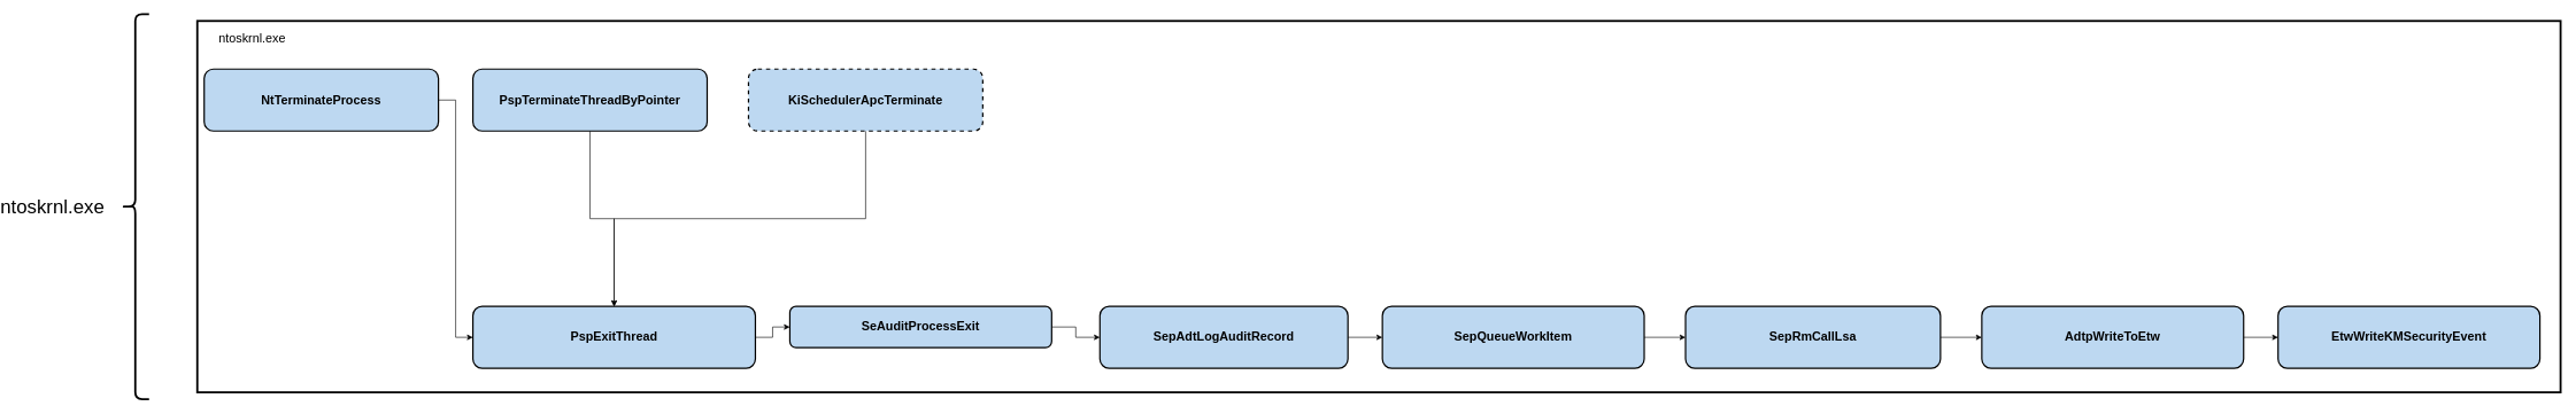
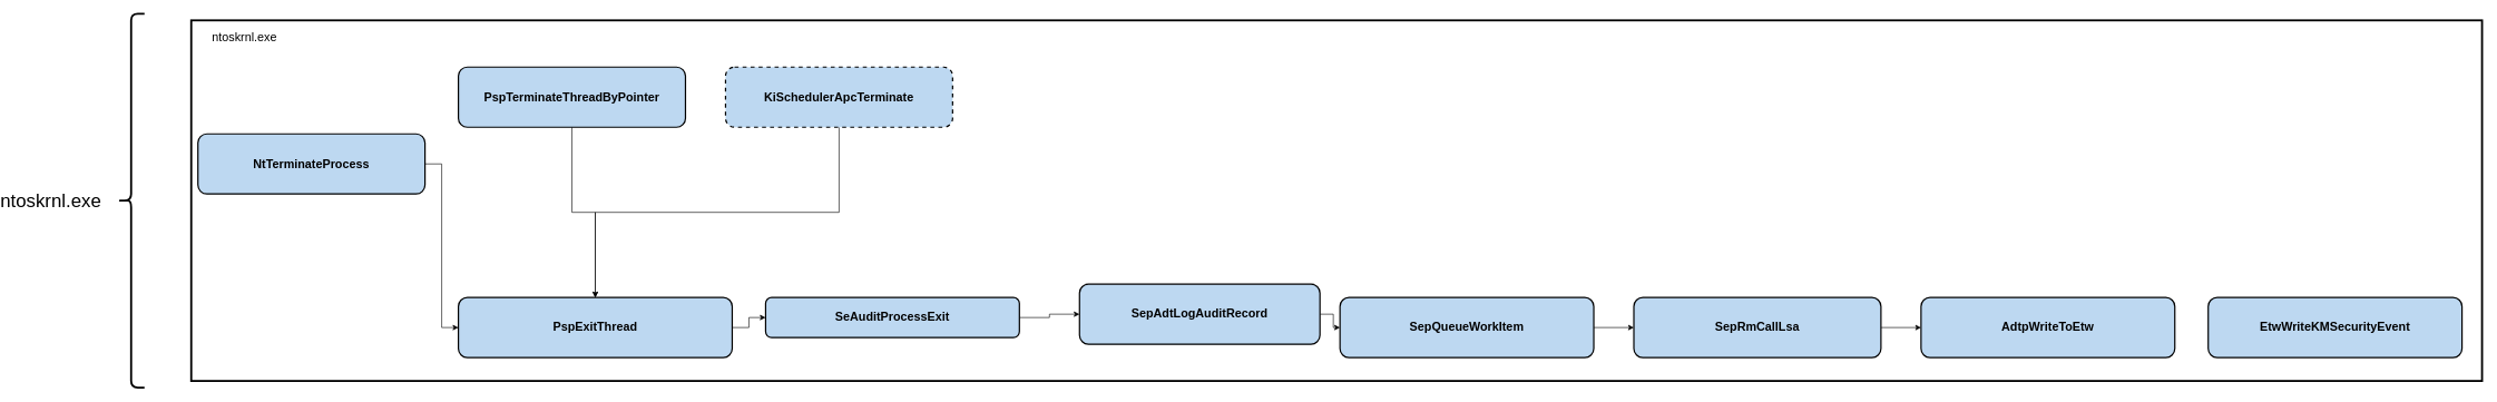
  <mxCell id="0" />
  <mxCell id="1" parent="0" />
  <mxCell id="2" value="&lt;span style=&quot;font-size: 28px;&quot;&gt;ntoskrnl.exe&lt;/span&gt;" style="text;html=1;strokeColor=none;fillColor=none;align=center;verticalAlign=middle;whiteSpace=wrap;rounded=0;" vertex="1" parent="1"><mxGeometry x="20" y="285" width="60" height="30" as="geometry" /></mxCell>
  <mxCell id="3" value="" style="shape=curlyBracket;whiteSpace=wrap;html=1;rounded=1;fontSize=20;strokeWidth=3;" vertex="1" parent="1"><mxGeometry x="150" y="20" width="40" height="560" as="geometry" /></mxCell>
  <mxCell id="4" value="" style="rounded=0;whiteSpace=wrap;html=1;fontSize=20;strokeWidth=3;" vertex="1" parent="1"><mxGeometry x="260" y="30" width="3430" height="540" as="geometry" /></mxCell>
  <mxCell id="5" style="edgeStyle=orthogonalEdgeStyle;rounded=0;orthogonalLoop=1;jettySize=auto;html=1;entryX=0;entryY=0.5;entryDx=0;entryDy=0;" edge="1" parent="1" source="6" target="16"><mxGeometry relative="1" as="geometry" /></mxCell>
  <mxCell id="6" value="&lt;b&gt;SepRmCallLsa&lt;/b&gt;" style="rounded=1;whiteSpace=wrap;html=1;fontSize=18;strokeWidth=2;fillColor=#BDD8F1;" vertex="1" parent="1"><mxGeometry x="2420" y="445" width="370" height="90" as="geometry" /></mxCell>
  <mxCell id="7" style="edgeStyle=orthogonalEdgeStyle;rounded=0;orthogonalLoop=1;jettySize=auto;html=1;entryX=0;entryY=0.5;entryDx=0;entryDy=0;" edge="1" parent="1" source="8" target="6"><mxGeometry relative="1" as="geometry" /></mxCell>
  <mxCell id="8" value="&lt;b&gt;SepQueueWorkItem&lt;/b&gt;" style="rounded=1;whiteSpace=wrap;html=1;fontSize=18;strokeWidth=2;fillColor=#BDD8F1;" vertex="1" parent="1"><mxGeometry x="1980" y="445" width="380" height="90" as="geometry" /></mxCell>
  <mxCell id="9" style="edgeStyle=orthogonalEdgeStyle;rounded=0;orthogonalLoop=1;jettySize=auto;html=1;entryX=0;entryY=0.5;entryDx=0;entryDy=0;" edge="1" parent="1" source="10" target="14"><mxGeometry relative="1" as="geometry" /></mxCell>
  <mxCell id="10" value="&lt;b&gt;SeAuditProcessExit&lt;/b&gt;" style="rounded=1;whiteSpace=wrap;html=1;fontSize=18;strokeWidth=2;fillColor=#BDD8F1;" vertex="1" parent="1"><mxGeometry x="1120" y="445" width="380" height="60" as="geometry" /></mxCell>
  <mxCell id="11" style="edgeStyle=orthogonalEdgeStyle;rounded=0;orthogonalLoop=1;jettySize=auto;html=1;exitX=1;exitY=0.5;exitDx=0;exitDy=0;entryX=0;entryY=0.5;entryDx=0;entryDy=0;" edge="1" parent="1" source="12" target="10"><mxGeometry relative="1" as="geometry" /></mxCell>
  <mxCell id="12" value="&lt;b&gt;PspExitThread&lt;/b&gt;" style="rounded=1;whiteSpace=wrap;html=1;fontSize=18;strokeWidth=2;fillColor=#BDD8F1;" vertex="1" parent="1"><mxGeometry x="660" y="445" width="410" height="90" as="geometry" /></mxCell>
  <mxCell id="13" style="edgeStyle=orthogonalEdgeStyle;rounded=0;orthogonalLoop=1;jettySize=auto;html=1;entryX=0;entryY=0.5;entryDx=0;entryDy=0;" edge="1" parent="1" source="14" target="8"><mxGeometry relative="1" as="geometry" /></mxCell>
- <mxCell id="14" value="&lt;b&gt;SepAdtLogAuditRecord&lt;/b&gt;" style="rounded=1;whiteSpace=wrap;html=1;fontSize=18;strokeWidth=2;fillColor=#BDD8F1;" vertex="1" parent="1"><mxGeometry x="1570" y="445" width="360" height="90" as="geometry" /></mxCell>
- <mxCell id="15" style="edgeStyle=orthogonalEdgeStyle;rounded=0;orthogonalLoop=1;jettySize=auto;html=1;entryX=0;entryY=0.5;entryDx=0;entryDy=0;" edge="1" parent="1" source="16" target="17"><mxGeometry relative="1" as="geometry" /></mxCell>
+ <mxCell id="14" value="&lt;b&gt;SepAdtLogAuditRecord&lt;/b&gt;" style="rounded=1;whiteSpace=wrap;html=1;fontSize=18;strokeWidth=2;fillColor=#BDD8F1;" vertex="1" parent="1"><mxGeometry x="1590" y="425" width="360" height="90" as="geometry" /></mxCell>
  <mxCell id="16" value="&lt;b&gt;AdtpWriteToEtw&lt;/b&gt;" style="rounded=1;whiteSpace=wrap;html=1;fontSize=18;strokeWidth=2;fillColor=#BDD8F1;" vertex="1" parent="1"><mxGeometry x="2850" y="445" width="380" height="90" as="geometry" /></mxCell>
  <mxCell id="17" value="&lt;b&gt;EtwWriteKMSecurityEvent&lt;/b&gt;" style="rounded=1;whiteSpace=wrap;html=1;fontSize=18;strokeWidth=2;fillColor=#BDD8F1;" vertex="1" parent="1"><mxGeometry x="3280" y="445" width="380" height="90" as="geometry" /></mxCell>
  <mxCell id="18" value="&lt;font style=&quot;font-size: 18px;&quot;&gt;ntoskrnl.exe&lt;/font&gt;" style="text;html=1;strokeColor=none;fillColor=none;align=center;verticalAlign=middle;whiteSpace=wrap;rounded=0;" vertex="1" parent="1"><mxGeometry x="310" y="40" width="60" height="30" as="geometry" /></mxCell>
  <mxCell id="19" style="edgeStyle=orthogonalEdgeStyle;rounded=0;orthogonalLoop=1;jettySize=auto;html=1;entryX=0;entryY=0.5;entryDx=0;entryDy=0;" edge="1" parent="1" source="20" target="12"><mxGeometry relative="1" as="geometry" /></mxCell>
- <mxCell id="20" value="&lt;b&gt;NtTerminateProcess&lt;/b&gt;" style="rounded=1;whiteSpace=wrap;html=1;fontSize=18;strokeWidth=2;fillColor=#BDD8F1;" vertex="1" parent="1"><mxGeometry x="270" y="100" width="340" height="90" as="geometry" /></mxCell>
+ <mxCell id="20" value="&lt;b&gt;NtTerminateProcess&lt;/b&gt;" style="rounded=1;whiteSpace=wrap;html=1;fontSize=18;strokeWidth=2;fillColor=#BDD8F1;" vertex="1" parent="1"><mxGeometry x="270" y="200" width="340" height="90" as="geometry" /></mxCell>
  <mxCell id="21" style="edgeStyle=orthogonalEdgeStyle;rounded=0;orthogonalLoop=1;jettySize=auto;html=1;entryX=0.5;entryY=0;entryDx=0;entryDy=0;" edge="1" parent="1" source="22" target="12"><mxGeometry relative="1" as="geometry" /></mxCell>
  <mxCell id="22" value="&lt;b&gt;PspTerminateThreadByPointer&lt;/b&gt;" style="rounded=1;whiteSpace=wrap;html=1;fontSize=18;strokeWidth=2;fillColor=#BDD8F1;" vertex="1" parent="1"><mxGeometry x="660" y="100" width="340" height="90" as="geometry" /></mxCell>
  <mxCell id="23" style="edgeStyle=orthogonalEdgeStyle;rounded=0;orthogonalLoop=1;jettySize=auto;html=1;" edge="1" parent="1" source="24" target="12"><mxGeometry relative="1" as="geometry" /></mxCell>
  <mxCell id="24" value="&lt;b&gt;KiSchedulerApcTerminate&lt;/b&gt;" style="rounded=1;whiteSpace=wrap;html=1;fontSize=18;strokeWidth=2;fillColor=#BDD8F1;dashed=1;" vertex="1" parent="1"><mxGeometry x="1060" y="100" width="340" height="90" as="geometry" /></mxCell>
  <mxCell id="25" style="edgeStyle=orthogonalEdgeStyle;rounded=0;orthogonalLoop=1;jettySize=auto;html=1;exitX=0.5;exitY=1;exitDx=0;exitDy=0;" edge="1" parent="1" source="20" target="20"><mxGeometry relative="1" as="geometry" /></mxCell>
